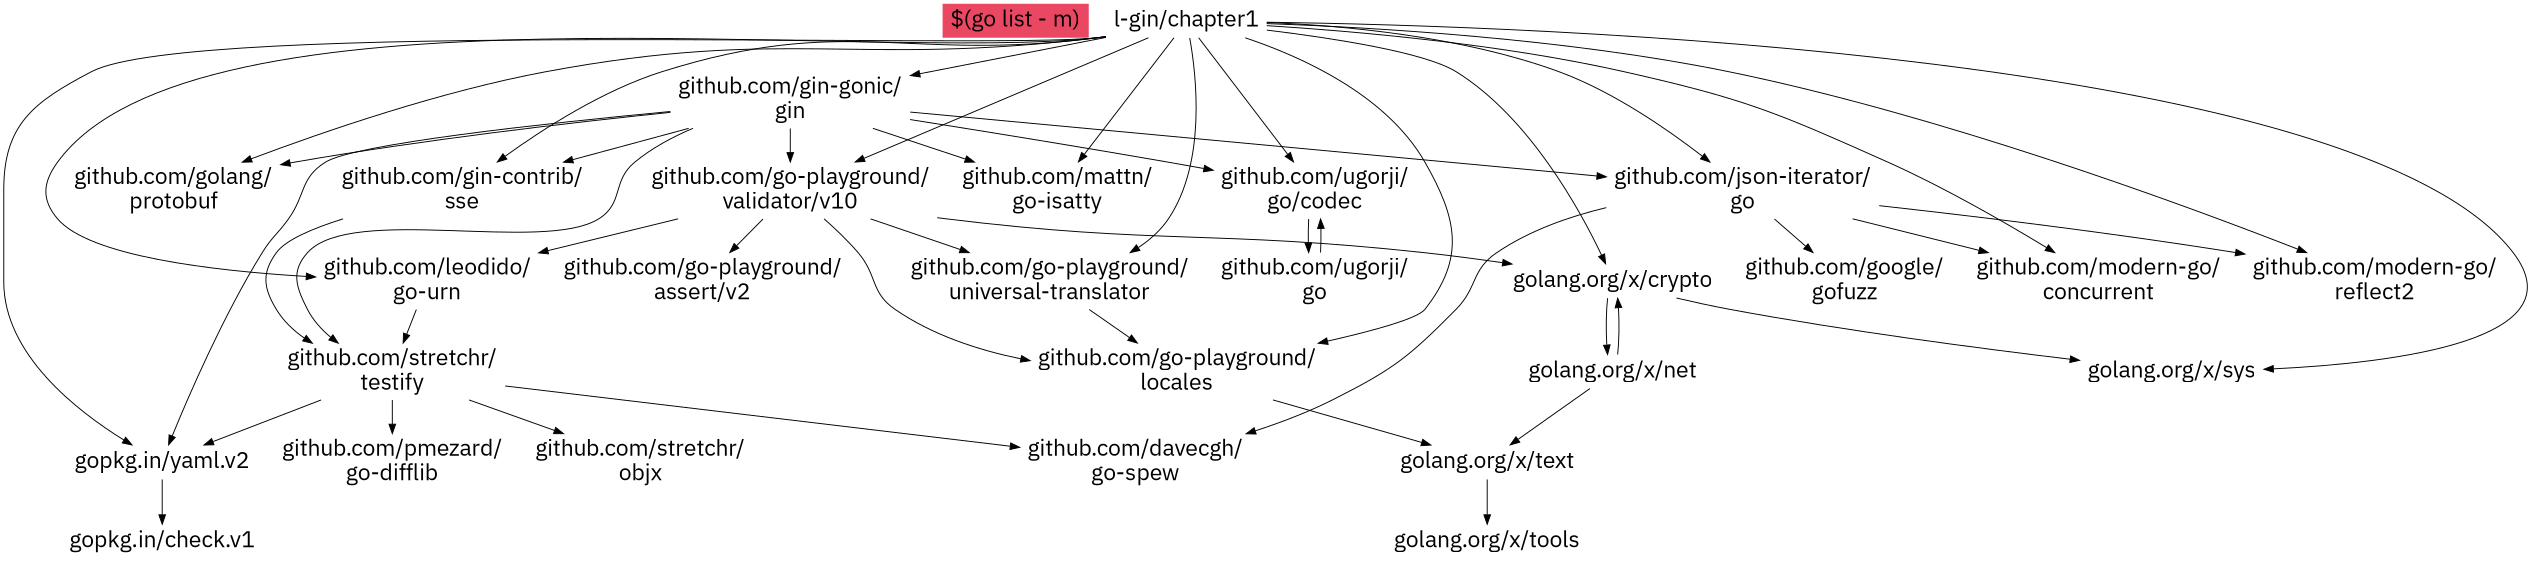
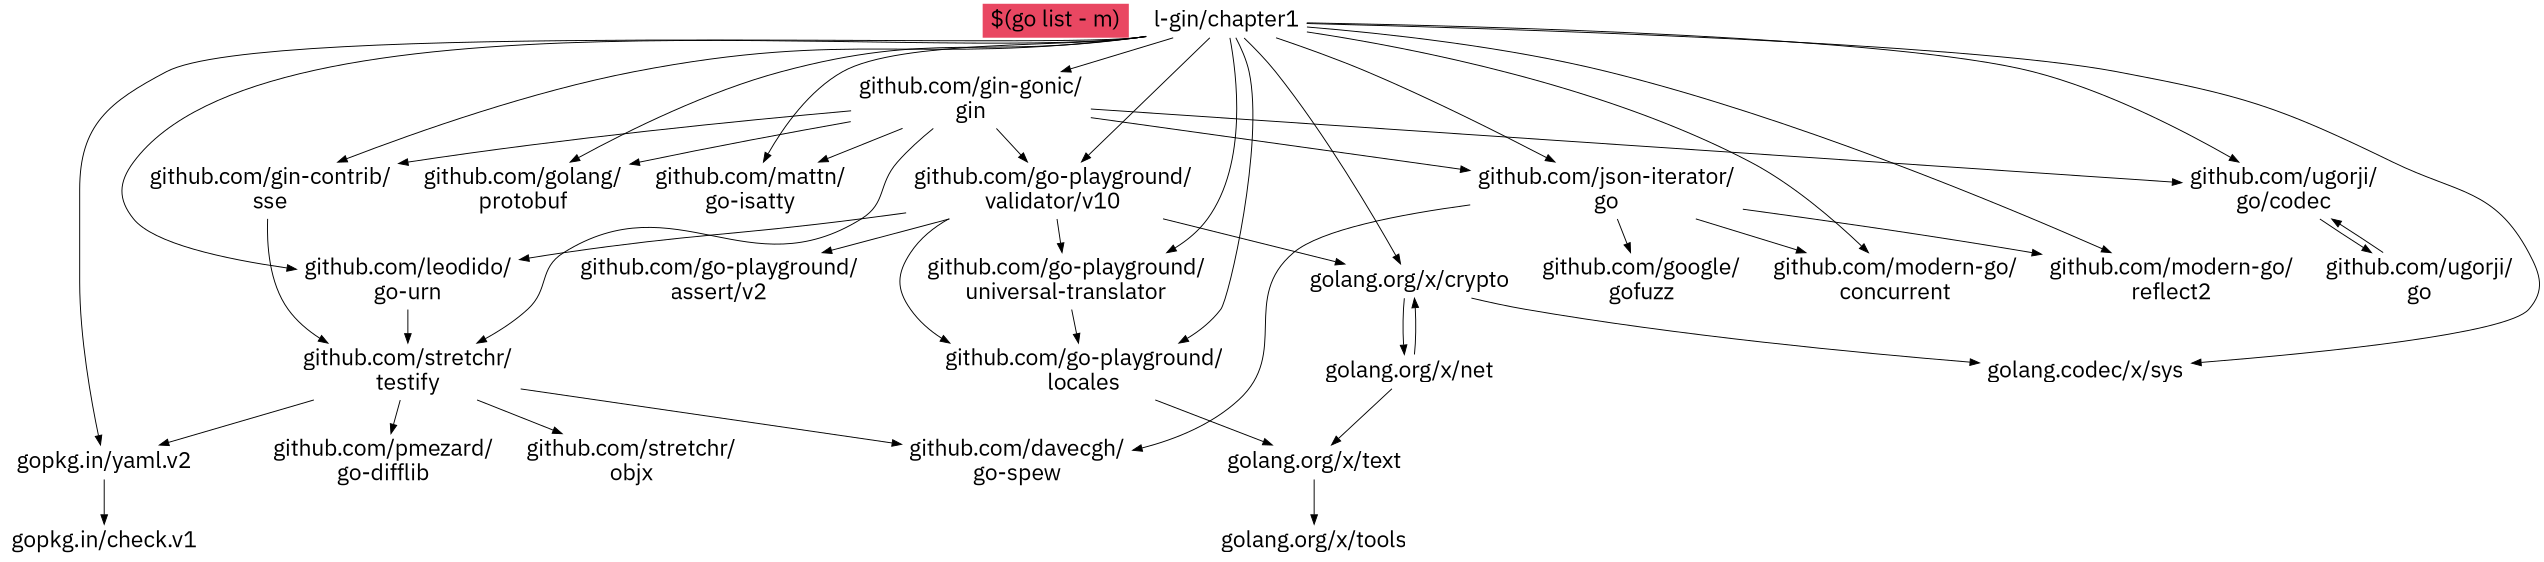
  digraph {
    fontname="IBM Plex Sans"
    root="$(go list -m)"
    node [fontname="IBM Plex Sans" fontsize=24 shape=plaintext]
    edge [fontname="IBM Plex Sans"]
    "$(go list - m)" [fillcolor="#E94762" style=filled]
    "github.com/gin-contrib/\nsse"
    "github.com/stretchr/\ntestify"
    "gopkg.in/yaml.v2"
    "github.com/davecgh/\ngo-spew"
    "github.com/pmezard/\ngo-difflib"
    "github.com/stretchr/\nobjx"
    "gopkg.in/check.v1"
    "github.com/gin-gonic/\ngin"
    "github.com/go-playground/\nvalidator/v10"
    "github.com/golang/\nprotobuf"
    "github.com/json-iterator/\ngo"
    "github.com/mattn/\ngo-isatty"
    "github.com/ugorji/\ngo/codec"
    "github.com/go-playground/\nlocales"
    "github.com/go-playground/\nuniversal-translator"
    "github.com/go-playground/\nassert/v2"
    "github.com/leodido/\ngo-urn"
    "golang.org/x/crypto"
    "github.com/google/\ngofuzz"
    "github.com/modern-go/\nconcurrent"
    "github.com/modern-go/\nreflect2"
    "github.com/ugorji/\ngo"
    "golang.org/x/text"
-   "golang.org/x/sys"
+   "golang.org/x/sys" [label="golang.codec/x/sys"]
    "golang.org/x/net"
    "golang.org/x/tools"
    "l-gin/chapter1"
    "github.com/gin-contrib/\nsse" -> "github.com/stretchr/\ntestify"
    "github.com/stretchr/\ntestify" -> "gopkg.in/yaml.v2"
    "github.com/stretchr/\ntestify" -> "github.com/davecgh/\ngo-spew"
    "github.com/stretchr/\ntestify" -> "github.com/pmezard/\ngo-difflib"
    "github.com/stretchr/\ntestify" -> "github.com/stretchr/\nobjx"
    "gopkg.in/yaml.v2" -> "gopkg.in/check.v1"
    "github.com/gin-gonic/\ngin" -> "github.com/gin-contrib/\nsse"
    "github.com/gin-gonic/\ngin" -> "github.com/stretchr/\ntestify"
-   "github.com/gin-gonic/\ngin" -> "gopkg.in/yaml.v2"
    "github.com/gin-gonic/\ngin" -> "github.com/go-playground/\nvalidator/v10"
    "github.com/gin-gonic/\ngin" -> "github.com/golang/\nprotobuf"
    "github.com/gin-gonic/\ngin" -> "github.com/json-iterator/\ngo"
    "github.com/gin-gonic/\ngin" -> "github.com/mattn/\ngo-isatty"
    "github.com/gin-gonic/\ngin" -> "github.com/ugorji/\ngo/codec"
    "github.com/go-playground/\nvalidator/v10" -> "github.com/go-playground/\nlocales"
    "github.com/go-playground/\nvalidator/v10" -> "github.com/go-playground/\nuniversal-translator"
    "github.com/go-playground/\nvalidator/v10" -> "github.com/go-playground/\nassert/v2"
    "github.com/go-playground/\nvalidator/v10" -> "github.com/leodido/\ngo-urn"
    "github.com/go-playground/\nvalidator/v10" -> "golang.org/x/crypto"
    "github.com/json-iterator/\ngo" -> "github.com/davecgh/\ngo-spew"
    "github.com/json-iterator/\ngo" -> "github.com/google/\ngofuzz"
    "github.com/json-iterator/\ngo" -> "github.com/modern-go/\nconcurrent"
    "github.com/json-iterator/\ngo" -> "github.com/modern-go/\nreflect2"
    "github.com/ugorji/\ngo/codec" -> "github.com/ugorji/\ngo"
    "github.com/go-playground/\nlocales" -> "golang.org/x/text"
    "github.com/go-playground/\nuniversal-translator" -> "github.com/go-playground/\nlocales"
    "github.com/leodido/\ngo-urn" -> "github.com/stretchr/\ntestify"
    "golang.org/x/crypto" -> "golang.org/x/sys"
    "golang.org/x/crypto" -> "golang.org/x/net"
    "github.com/ugorji/\ngo" -> "github.com/ugorji/\ngo/codec"
    "golang.org/x/text" -> "golang.org/x/tools"
    "golang.org/x/net" -> "golang.org/x/crypto"
    "golang.org/x/net" -> "golang.org/x/text"
    "l-gin/chapter1" -> "github.com/gin-contrib/\nsse"
    "l-gin/chapter1" -> "gopkg.in/yaml.v2"
    "l-gin/chapter1" -> "github.com/gin-gonic/\ngin"
    "l-gin/chapter1" -> "github.com/go-playground/\nvalidator/v10"
    "l-gin/chapter1" -> "github.com/golang/\nprotobuf"
    "l-gin/chapter1" -> "github.com/json-iterator/\ngo"
    "l-gin/chapter1" -> "github.com/mattn/\ngo-isatty"
    "l-gin/chapter1" -> "github.com/ugorji/\ngo/codec"
    "l-gin/chapter1" -> "github.com/go-playground/\nlocales"
    "l-gin/chapter1" -> "github.com/go-playground/\nuniversal-translator"
    "l-gin/chapter1" -> "github.com/leodido/\ngo-urn"
    "l-gin/chapter1" -> "golang.org/x/crypto"
    "l-gin/chapter1" -> "github.com/modern-go/\nconcurrent"
    "l-gin/chapter1" -> "github.com/modern-go/\nreflect2"
    "l-gin/chapter1" -> "golang.org/x/sys"
  }
